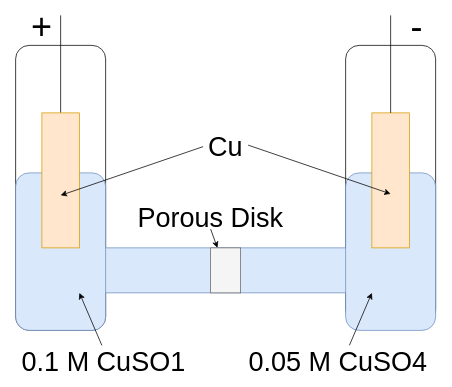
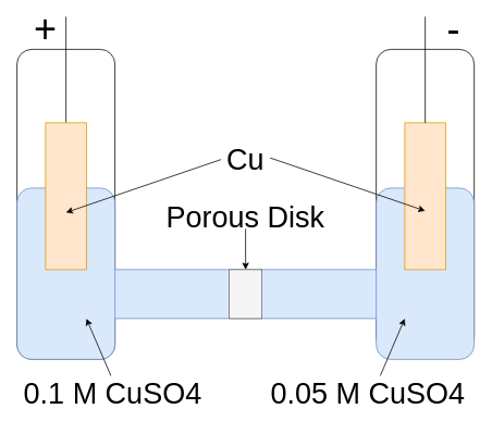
  <mxCell id="0" />
  <mxCell id="1" parent="0" />
  <mxCell id="2" value="" style="rounded=1;whiteSpace=wrap;html=1;" vertex="1" parent="1"><mxGeometry x="20" y="60" width="120" height="380" as="geometry" /></mxCell>
  <mxCell id="3" value="" style="rounded=1;whiteSpace=wrap;html=1;" vertex="1" parent="1"><mxGeometry x="460" y="60" width="120" height="370" as="geometry" /></mxCell>
  <mxCell id="4" value="" style="rounded=0;whiteSpace=wrap;html=1;fillColor=#dae8fc;strokeColor=#6c8ebf;" vertex="1" parent="1"><mxGeometry x="120" y="330" width="360" height="60" as="geometry" /></mxCell>
  <mxCell id="5" value="" style="rounded=1;whiteSpace=wrap;html=1;arcSize=15;fillColor=#dae8fc;strokeColor=#6c8ebf;" vertex="1" parent="1"><mxGeometry x="20" y="230" width="120" height="210" as="geometry" /></mxCell>
  <mxCell id="6" style="edgeStyle=none;html=1;exitX=0.5;exitY=0;exitDx=0;exitDy=0;strokeColor=default;endArrow=none;endFill=0;" edge="1" parent="1" source="7"><mxGeometry relative="1" as="geometry"><mxPoint x="80" y="20" as="targetPoint" /></mxGeometry></mxCell>
  <mxCell id="7" value="" style="rounded=0;whiteSpace=wrap;html=1;fillColor=#ffe6cc;strokeColor=#d79b00;" vertex="1" parent="1"><mxGeometry x="55" y="150" width="50" height="180" as="geometry" /></mxCell>
  <mxCell id="8" value="" style="rounded=1;whiteSpace=wrap;html=1;arcSize=15;fillColor=#dae8fc;strokeColor=#6c8ebf;" vertex="1" parent="1"><mxGeometry x="460" y="230" width="120" height="210" as="geometry" /></mxCell>
  <mxCell id="9" value="" style="rounded=0;whiteSpace=wrap;html=1;fillColor=#ffe6cc;strokeColor=#d79b00;" vertex="1" parent="1"><mxGeometry x="495" y="150" width="50" height="180" as="geometry" /></mxCell>
  <mxCell id="10" value="" style="rounded=0;whiteSpace=wrap;html=1;fillColor=#f5f5f5;fontColor=#333333;strokeColor=#666666;" vertex="1" parent="1"><mxGeometry x="280" y="330" width="40" height="60" as="geometry" /></mxCell>
  <mxCell id="11" style="edgeStyle=none;html=1;exitX=0.5;exitY=0;exitDx=0;exitDy=0;strokeColor=default;endArrow=none;endFill=0;" edge="1" parent="1" source="9"><mxGeometry relative="1" as="geometry"><mxPoint x="520" y="20" as="targetPoint" /><mxPoint x="520.25" y="200" as="sourcePoint" /></mxGeometry></mxCell>
  <mxCell id="12" value="+" style="text;html=1;align=center;verticalAlign=middle;whiteSpace=wrap;rounded=0;fontSize=48;" vertex="1" parent="1"><mxGeometry x="40" y="20" width="30" height="30" as="geometry" /></mxCell>
  <mxCell id="13" value="-" style="text;html=1;align=center;verticalAlign=middle;whiteSpace=wrap;rounded=0;fontSize=48;" vertex="1" parent="1"><mxGeometry x="540" y="20" width="30" height="30" as="geometry" /></mxCell>
  <mxCell id="14" value="Cu" style="text;html=1;align=center;verticalAlign=middle;whiteSpace=wrap;rounded=0;fontSize=36;" vertex="1" parent="1"><mxGeometry x="270" y="180" width="60" height="30" as="geometry" /></mxCell>
  <mxCell id="15" value="" style="endArrow=classic;html=1;exitX=0;exitY=0.5;exitDx=0;exitDy=0;entryX=0.5;entryY=0.611;entryDx=0;entryDy=0;entryPerimeter=0;" edge="1" parent="1" source="14" target="7"><mxGeometry width="50" height="50" relative="1" as="geometry"><mxPoint x="270" y="290" as="sourcePoint" /><mxPoint x="320" y="240" as="targetPoint" /></mxGeometry></mxCell>
- <mxCell id="16" value="0.1 M CuSO1" style="text;html=1;align=center;verticalAlign=middle;whiteSpace=wrap;rounded=0;fontSize=36;" vertex="1" parent="1"><mxGeometry x="20" y="470" width="235" height="24" as="geometry" /></mxCell>
+ <mxCell id="16" value="0.1 M CuSO4" style="text;html=1;align=center;verticalAlign=middle;whiteSpace=wrap;rounded=0;fontSize=36;" vertex="1" parent="1"><mxGeometry x="20" y="470" width="235" height="24" as="geometry" /></mxCell>
  <mxCell id="17" value="" style="endArrow=classic;html=1;exitX=0;exitY=0.5;exitDx=0;exitDy=0;entryX=0.5;entryY=0.611;entryDx=0;entryDy=0;entryPerimeter=0;" edge="1" parent="1"><mxGeometry width="50" height="50" relative="1" as="geometry"><mxPoint x="330" y="193" as="sourcePoint" /><mxPoint x="520" y="258" as="targetPoint" /></mxGeometry></mxCell>
  <mxCell id="18" value="0.05 M CuSO4" style="text;html=1;align=center;verticalAlign=middle;whiteSpace=wrap;rounded=0;fontSize=36;" vertex="1" parent="1"><mxGeometry x="320" y="470" width="260" height="24" as="geometry" /></mxCell>
  <mxCell id="19" value="" style="endArrow=classic;html=1;" edge="1" parent="1"><mxGeometry width="50" height="50" relative="1" as="geometry"><mxPoint x="135" y="460" as="sourcePoint" /><mxPoint x="105" y="390" as="targetPoint" /></mxGeometry></mxCell>
  <mxCell id="20" value="" style="endArrow=classic;html=1;" edge="1" parent="1"><mxGeometry width="50" height="50" relative="1" as="geometry"><mxPoint x="465" y="460" as="sourcePoint" /><mxPoint x="495" y="390" as="targetPoint" /></mxGeometry></mxCell>
- <mxCell id="21" value="Porous Disk" style="text;html=1;align=center;verticalAlign=middle;whiteSpace=wrap;rounded=0;fontSize=36;" vertex="1" parent="1"><mxGeometry x="165" y="275" width="230" height="30" as="geometry" /></mxCell>
+ <mxCell id="21" value="Porous Disk" style="text;html=1;align=center;verticalAlign=middle;whiteSpace=wrap;rounded=0;fontSize=36;" vertex="1" parent="1"><mxGeometry x="185" y="250" width="230" height="30" as="geometry" /></mxCell>
  <mxCell id="22" value="" style="endArrow=classic;html=1;exitX=0.5;exitY=1;exitDx=0;exitDy=0;" edge="1" parent="1" source="21" target="10"><mxGeometry width="50" height="50" relative="1" as="geometry"><mxPoint x="340" y="203" as="sourcePoint" /><mxPoint x="530" y="268" as="targetPoint" /></mxGeometry></mxCell>
